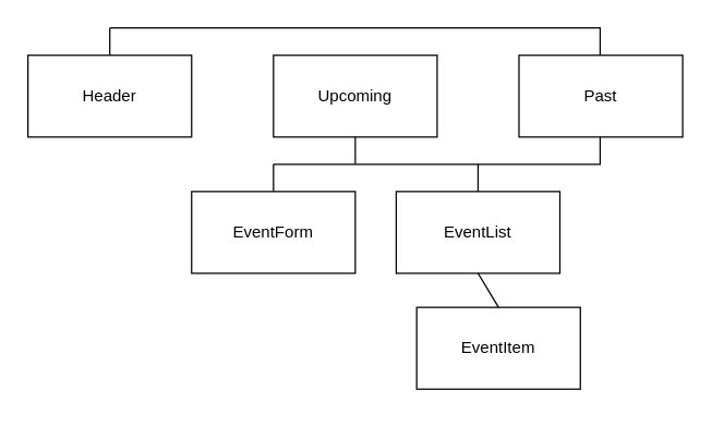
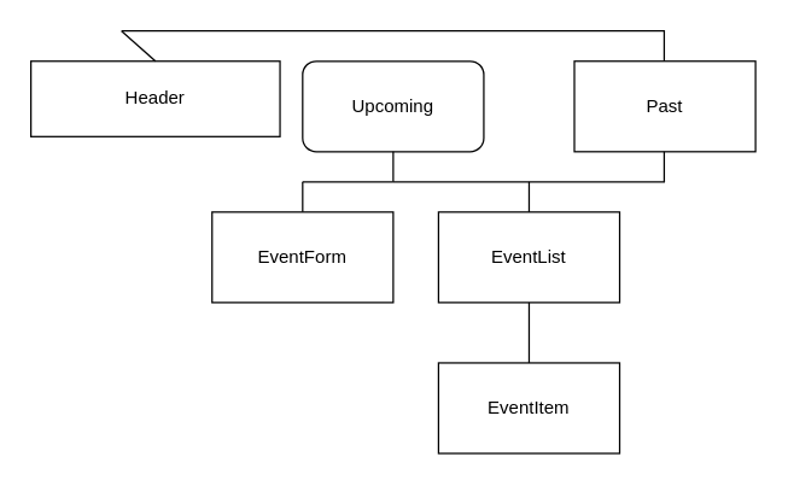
  <mxCell id="0" />
  <mxCell id="1" parent="0" />
- <mxCell id="2" value="Header" style="rounded=0;whiteSpace=wrap;html=1;" vertex="1" parent="1"><mxGeometry x="20" y="40" width="120" height="60" as="geometry" /></mxCell>
+ <mxCell id="2" value="Header" style="rounded=0;whiteSpace=wrap;html=1;" vertex="1" parent="1"><mxGeometry x="20" y="40" width="165" height="50" as="geometry" /></mxCell>
  <mxCell id="3" value="EventForm" style="rounded=0;whiteSpace=wrap;html=1;" vertex="1" parent="1"><mxGeometry x="140" y="140" width="120" height="60" as="geometry" /></mxCell>
  <mxCell id="4" value="EventList" style="rounded=0;whiteSpace=wrap;html=1;" vertex="1" parent="1"><mxGeometry x="290" y="140" width="120" height="60" as="geometry" /></mxCell>
- <mxCell id="5" value="Upcoming" style="rounded=0;whiteSpace=wrap;html=1;" vertex="1" parent="1"><mxGeometry x="200" y="40" width="120" height="60" as="geometry" /></mxCell>
+ <mxCell id="5" value="Upcoming" style="whiteSpace=wrap;html=1;rounded=1;" vertex="1" parent="1"><mxGeometry x="200" y="40" width="120" height="60" as="geometry" /></mxCell>
  <mxCell id="6" value="Past" style="rounded=0;whiteSpace=wrap;html=1;" vertex="1" parent="1"><mxGeometry x="380" y="40" width="120" height="60" as="geometry" /></mxCell>
- <mxCell id="7" value="EventItem" style="rounded=0;whiteSpace=wrap;html=1;" vertex="1" parent="1"><mxGeometry x="305" y="225" width="120" height="60" as="geometry" /></mxCell>
+ <mxCell id="7" value="EventItem" style="rounded=0;whiteSpace=wrap;html=1;" vertex="1" parent="1"><mxGeometry x="290" y="240" width="120" height="60" as="geometry" /></mxCell>
  <mxCell id="8" value="" style="endArrow=none;html=1;" edge="1" parent="1"><mxGeometry width="50" height="50" relative="1" as="geometry"><mxPoint x="80" y="20" as="sourcePoint" /><mxPoint x="440" y="20" as="targetPoint" /></mxGeometry></mxCell>
  <mxCell id="9" value="" style="endArrow=none;html=1;exitX=0.5;exitY=0;exitDx=0;exitDy=0;" edge="1" parent="1" source="2"><mxGeometry width="50" height="50" relative="1" as="geometry"><mxPoint x="55" y="50" as="sourcePoint" /><mxPoint x="80" y="20" as="targetPoint" /></mxGeometry></mxCell>
  <mxCell id="10" value="" style="endArrow=none;html=1;exitX=0.5;exitY=0;exitDx=0;exitDy=0;" edge="1" parent="1"><mxGeometry width="50" height="50" relative="1" as="geometry"><mxPoint x="439.5" y="40" as="sourcePoint" /><mxPoint x="439.5" y="20" as="targetPoint" /></mxGeometry></mxCell>
  <mxCell id="11" value="" style="endArrow=none;html=1;exitX=0.5;exitY=0;exitDx=0;exitDy=0;" edge="1" parent="1" source="7"><mxGeometry width="50" height="50" relative="1" as="geometry"><mxPoint x="350" y="220" as="sourcePoint" /><mxPoint x="350" y="200" as="targetPoint" /></mxGeometry></mxCell>
  <mxCell id="12" value="" style="endArrow=none;html=1;entryX=0.5;entryY=1;entryDx=0;entryDy=0;" edge="1" parent="1" target="5"><mxGeometry width="50" height="50" relative="1" as="geometry"><mxPoint x="260" y="120" as="sourcePoint" /><mxPoint x="280" y="100" as="targetPoint" /></mxGeometry></mxCell>
  <mxCell id="13" value="" style="endArrow=none;html=1;entryX=0.5;entryY=1;entryDx=0;entryDy=0;" edge="1" parent="1"><mxGeometry width="50" height="50" relative="1" as="geometry"><mxPoint x="439.5" y="120" as="sourcePoint" /><mxPoint x="439.5" y="100" as="targetPoint" /></mxGeometry></mxCell>
  <mxCell id="14" value="" style="endArrow=none;html=1;entryX=0.5;entryY=1;entryDx=0;entryDy=0;" edge="1" parent="1"><mxGeometry width="50" height="50" relative="1" as="geometry"><mxPoint x="350" y="140" as="sourcePoint" /><mxPoint x="350" y="120" as="targetPoint" /></mxGeometry></mxCell>
  <mxCell id="15" value="" style="endArrow=none;html=1;" edge="1" parent="1"><mxGeometry width="50" height="50" relative="1" as="geometry"><mxPoint x="260" y="120" as="sourcePoint" /><mxPoint x="440" y="120" as="targetPoint" /></mxGeometry></mxCell>
  <mxCell id="16" value="" style="endArrow=none;html=1;" edge="1" parent="1"><mxGeometry width="50" height="50" relative="1" as="geometry"><mxPoint x="200" y="120" as="sourcePoint" /><mxPoint x="260" y="120" as="targetPoint" /></mxGeometry></mxCell>
  <mxCell id="17" value="" style="endArrow=none;html=1;exitX=0.5;exitY=0;exitDx=0;exitDy=0;" edge="1" parent="1"><mxGeometry width="50" height="50" relative="1" as="geometry"><mxPoint x="200" y="140" as="sourcePoint" /><mxPoint x="200" y="120" as="targetPoint" /></mxGeometry></mxCell>
